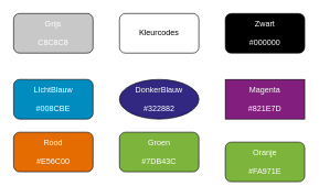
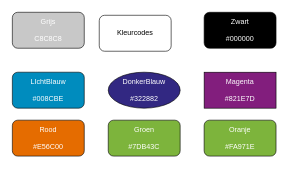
  <mxCell id="0" />
  <mxCell id="1" parent="0" />
  <mxCell id="2" value="&lt;font color=&quot;#ffffff&quot;&gt;LIchtBlauw&lt;/font&gt;&lt;div&gt;&lt;font color=&quot;#ffffff&quot;&gt;&lt;br&gt;&lt;/font&gt;&lt;div&gt;&lt;font color=&quot;#ffffff&quot;&gt;#008CBE&lt;/font&gt;&lt;br&gt;&lt;/div&gt;&lt;/div&gt;" style="rounded=1;whiteSpace=wrap;html=1;fillColor=#008CBE;" vertex="1" parent="1"><mxGeometry x="20" y="120" width="120" height="60" as="geometry" /></mxCell>
  <mxCell id="3" value="&lt;div&gt;&lt;div&gt;&lt;font color=&quot;#ffffff&quot;&gt;DonkerBlauw&lt;/font&gt;&lt;/div&gt;&lt;/div&gt;&lt;div&gt;&lt;font color=&quot;#ffffff&quot;&gt;&lt;br&gt;&lt;/font&gt;&lt;/div&gt;&lt;div&gt;&lt;font color=&quot;#ffffff&quot;&gt;#322882&lt;br&gt;&lt;/font&gt;&lt;/div&gt;" style="ellipse;whiteSpace=wrap;html=1;fillColor=#322882;" vertex="1" parent="1"><mxGeometry x="180" y="120" width="120" height="60" as="geometry" /></mxCell>
  <mxCell id="4" value="&lt;div&gt;&lt;div&gt;&lt;font color=&quot;#ffffff&quot;&gt;Magenta&lt;/font&gt;&lt;/div&gt;&lt;/div&gt;&lt;div&gt;&lt;font color=&quot;#ffffff&quot;&gt;&lt;br&gt;&lt;/font&gt;&lt;/div&gt;&lt;div&gt;&lt;font color=&quot;#ffffff&quot;&gt;#821E7D&lt;/font&gt;&lt;br&gt;&lt;/div&gt;" style="whiteSpace=wrap;html=1;fillColor=#821E7D;rounded=0;" vertex="1" parent="1"><mxGeometry x="340" y="120" width="120" height="60" as="geometry" /></mxCell>
  <mxCell id="5" value="&lt;div&gt;&lt;div&gt;&lt;font color=&quot;#ffffff&quot;&gt;Rood&lt;/font&gt;&lt;/div&gt;&lt;/div&gt;&lt;div&gt;&lt;font color=&quot;#ffffff&quot;&gt;&lt;br&gt;&lt;/font&gt;&lt;/div&gt;&lt;div&gt;&lt;span style=&quot;background-color: initial;&quot;&gt;&lt;font color=&quot;#ffffff&quot;&gt;#E56C00&lt;/font&gt;&lt;/span&gt;&lt;span style=&quot;background-color: initial; text-wrap: nowrap; color: rgba(0, 0, 0, 0); font-family: monospace; font-size: 0px; text-align: start;&quot;&gt;%3CmxGraphModel%3E%3Croot%3E%3CmxCell%20id%3D%220%22%2F%3E%3CmxCell%20id%3D%221%22%20parent%3D%220%22%2F%3E%3CmxCell%20id%3D%222%22%20value%3D%22%26lt%3Bfont%20color%3D%26quot%3B%23ffffff%26quot%3B%26gt%3BLIchtBlauw%26lt%3B%2Ffont%26gt%3B%26lt%3Bdiv%26gt%3B%26lt%3Bfont%20color%3D%26quot%3B%23ffffff%26quot%3B%26gt%3B%26lt%3Bbr%26gt%3B%26lt%3B%2Ffont%26gt%3B%26lt%3Bdiv%26gt%3B%26lt%3Bfont%20color%3D%26quot%3B%23ffffff%26quot%3B%26gt%3B%23008CBE%26lt%3B%2Ffont%26gt%3B%26lt%3Bbr%26gt%3B%26lt%3B%2Fdiv%26gt%3B%26lt%3B%2Fdiv%26gt%3B%22%20style%3D%22rounded%3D1%3BwhiteSpace%3Dwrap%3Bhtml%3D1%3BfillColor%3D%23008CBE%3B%22%20vertex%3D%221%22%20parent%3D%221%22%3E%3CmxGeometry%20x%3D%2240%22%20y%3D%2240%22%20width%3D%22120%22%20height%3D%2260%22%20as%3D%22geometry%22%2F%3E%3C%2FmxCell%3E%3C%2Froot%3E%3C%2FmxGraphModel%3E&lt;/span&gt;&lt;span style=&quot;background-color: initial; text-wrap: nowrap; font-size: 0px;&quot;&gt;&lt;font face=&quot;monospace&quot; color=&quot;rgba(0, 0, 0, 0)&quot;&gt;#E56C00&lt;/font&gt;&lt;/span&gt;&lt;span style=&quot;background-color: initial; text-wrap: nowrap; font-size: 0px;&quot;&gt;&lt;font face=&quot;monospace&quot; color=&quot;#ba0000&quot;&gt;#E56C00&lt;/font&gt;&lt;/span&gt;&lt;br&gt;&lt;/div&gt;" style="rounded=1;whiteSpace=wrap;html=1;fillColor=#E56C00;" vertex="1" parent="1"><mxGeometry x="20" y="200" width="120" height="60" as="geometry" /></mxCell>
  <mxCell id="6" value="&lt;div&gt;&lt;div&gt;&lt;font color=&quot;#ffffff&quot;&gt;Groen&lt;/font&gt;&lt;/div&gt;&lt;/div&gt;&lt;div&gt;&lt;font color=&quot;#ffffff&quot;&gt;&lt;br&gt;&lt;/font&gt;&lt;/div&gt;&lt;div&gt;&lt;font color=&quot;#ffffff&quot;&gt;#&lt;/font&gt;&lt;span style=&quot;background-color: initial;&quot;&gt;&lt;font color=&quot;#ffffff&quot;&gt;7DB43C&lt;/font&gt;&lt;/span&gt;&lt;/div&gt;" style="rounded=1;whiteSpace=wrap;html=1;fillColor=#7DB43C;" vertex="1" parent="1"><mxGeometry x="180" y="200" width="120" height="60" as="geometry" /></mxCell>
  <mxCell id="7" value="&lt;div&gt;&lt;div&gt;&lt;font color=&quot;#ffffff&quot;&gt;Grijs&lt;/font&gt;&lt;/div&gt;&lt;/div&gt;&lt;div&gt;&lt;font color=&quot;#ffffff&quot;&gt;&lt;br&gt;&lt;/font&gt;&lt;/div&gt;&lt;div&gt;&lt;font color=&quot;#ffffff&quot;&gt;C8C8C8&lt;br&gt;&lt;/font&gt;&lt;/div&gt;" style="rounded=1;whiteSpace=wrap;html=1;fillColor=#C8C8C8;" vertex="1" parent="1"><mxGeometry x="20" y="20" width="120" height="60" as="geometry" /></mxCell>
  <mxCell id="8" value="&lt;div&gt;&lt;div&gt;&lt;font color=&quot;#ffffff&quot;&gt;Zwart&lt;/font&gt;&lt;/div&gt;&lt;/div&gt;&lt;div&gt;&lt;font color=&quot;#ffffff&quot;&gt;&lt;br&gt;&lt;/font&gt;&lt;/div&gt;&lt;div&gt;&lt;font color=&quot;#ffffff&quot;&gt;#000000&lt;/font&gt;&lt;/div&gt;" style="rounded=1;whiteSpace=wrap;html=1;fillColor=#000000;" vertex="1" parent="1"><mxGeometry x="340" y="20" width="120" height="60" as="geometry" /></mxCell>
- <mxCell id="9" value="&lt;div&gt;&lt;div&gt;&lt;font color=&quot;#ffffff&quot;&gt;Oranje&lt;/font&gt;&lt;/div&gt;&lt;/div&gt;&lt;div&gt;&lt;font color=&quot;#ffffff&quot;&gt;&lt;br&gt;&lt;/font&gt;&lt;/div&gt;&lt;div&gt;&lt;font color=&quot;#ffffff&quot;&gt;#FA971E&lt;br&gt;&lt;/font&gt;&lt;/div&gt;" style="rounded=1;whiteSpace=wrap;html=1;fillColor=#7DB43C;" vertex="1" parent="1"><mxGeometry x="340" y="215" width="120" height="60" as="geometry" /></mxCell>
- <mxCell id="10" value="Kleurcodes" style="rounded=1;whiteSpace=wrap;html=1;" vertex="1" parent="1"><mxGeometry x="180" y="20" width="120" height="60" as="geometry" /></mxCell>
+ <mxCell id="9" value="&lt;div&gt;&lt;div&gt;&lt;font color=&quot;#ffffff&quot;&gt;Oranje&lt;/font&gt;&lt;/div&gt;&lt;/div&gt;&lt;div&gt;&lt;font color=&quot;#ffffff&quot;&gt;&lt;br&gt;&lt;/font&gt;&lt;/div&gt;&lt;div&gt;&lt;font color=&quot;#ffffff&quot;&gt;#FA971E&lt;br&gt;&lt;/font&gt;&lt;/div&gt;" style="rounded=1;whiteSpace=wrap;html=1;fillColor=#7DB43C;" vertex="1" parent="1"><mxGeometry x="340" y="200" width="120" height="60" as="geometry" /></mxCell>
+ <mxCell id="10" value="Kleurcodes" style="rounded=1;whiteSpace=wrap;html=1;" vertex="1" parent="1"><mxGeometry x="165" y="25" width="120" height="60" as="geometry" /></mxCell>
